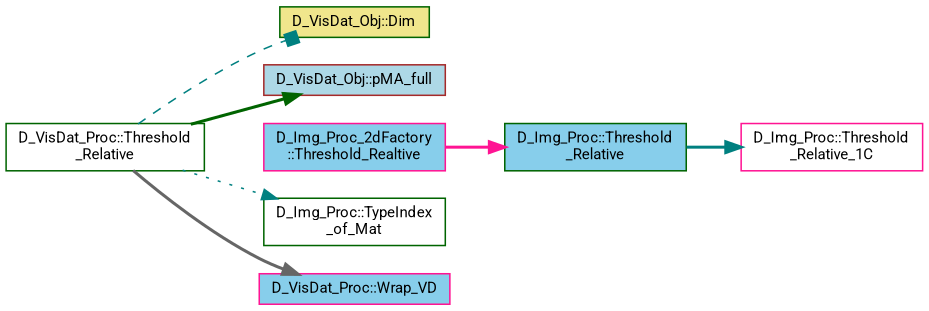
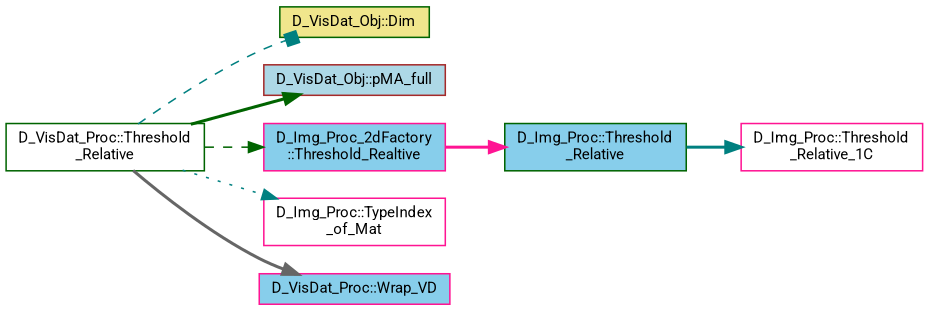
  digraph {
    fontname=Roboto
    rankdir=LR
    node [color=deeppink fillcolor=white fontname=Roboto fontsize=10 shape=record style=filled]
    edge [arrowhead=normal color=teal fontname=Roboto fontsize=10 labelfontname=Helvetica labelfontsize=10 style=bold]
    n1 [color=darkgreen fontcolor=black height=0.2 label="D_VisDat_Proc::Threshold\l_Relative" width=0.4]
    n2 [color=darkgreen fillcolor=khaki height=0.2 label="D_VisDat_Obj::Dim" width=0.4]
    n3 [color=brown fillcolor=lightblue height=0.2 label="D_VisDat_Obj::pMA_full" width=0.4]
    n4 [fillcolor=skyblue height=0.2 label="D_Img_Proc_2dFactory\l::Threshold_Realtive" width=0.4]
-   n5 [color=darkgreen height=0.2 label="D_Img_Proc::TypeIndex\l_of_Mat" width=0.4]
+   n5 [height=0.2 label="D_Img_Proc::TypeIndex\l_of_Mat" width=0.4]
    n6 [fillcolor=skyblue height=0.2 label="D_VisDat_Proc::Wrap_VD" width=0.4]
    n7 [color=darkgreen fillcolor=skyblue height=0.2 label="D_Img_Proc::Threshold\l_Relative" width=0.4]
    n8 [height=0.2 label="D_Img_Proc::Threshold\l_Relative_1C" width=0.4]
    n1 -> n2 [arrowhead=box style=dashed]
    n1 -> n3 [color=darkgreen]
+   n1 -> n4 [color=darkgreen style=dashed]
    n1 -> n5 [style=dotted]
    n1 -> n6 [color=gray40]
    n4 -> n7 [color=deeppink]
    n7 -> n8
  }
